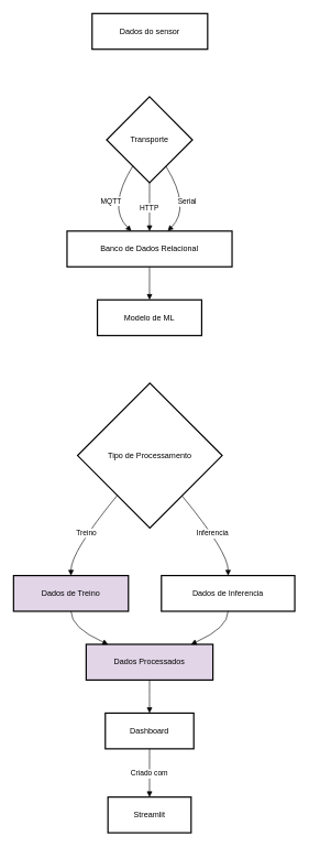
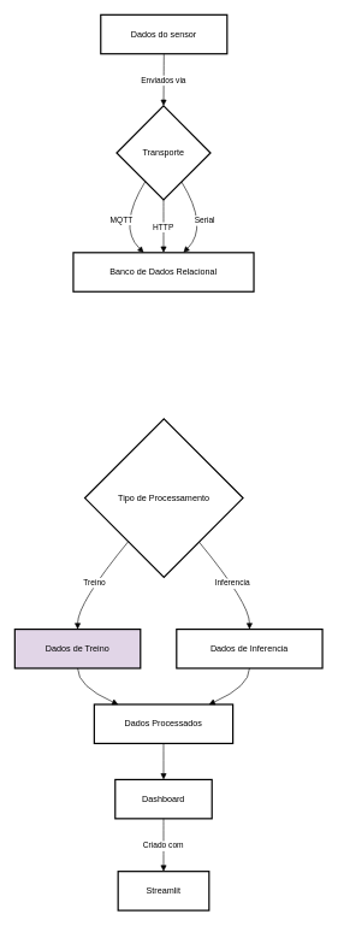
  <mxCell id="0" />
  <mxCell id="1" parent="0" />
  <mxCell id="2" value="Dados do sensor" style="whiteSpace=wrap;strokeWidth=2;" vertex="1" parent="1"><mxGeometry x="139" y="20" width="175" height="54" as="geometry" /></mxCell>
  <mxCell id="3" value="Transporte" style="rhombus;strokeWidth=2;whiteSpace=wrap;" vertex="1" parent="1"><mxGeometry x="161" y="146" width="130" height="130" as="geometry" /></mxCell>
  <mxCell id="4" value="Banco de Dados Relacional" style="whiteSpace=wrap;strokeWidth=2;" vertex="1" parent="1"><mxGeometry x="101" y="349" width="250" height="54" as="geometry" /></mxCell>
- <mxCell id="5" value="Modelo de ML" style="whiteSpace=wrap;strokeWidth=2;" vertex="1" parent="1"><mxGeometry x="147" y="453" width="158" height="54" as="geometry" /></mxCell>
  <mxCell id="6" value="Tipo de Processamento" style="rhombus;strokeWidth=2;whiteSpace=wrap;" vertex="1" parent="1"><mxGeometry x="117" y="579" width="219" height="219" as="geometry" /></mxCell>
  <mxCell id="7" value="Dados de Treino" style="whiteSpace=wrap;strokeWidth=2;fillColor=#e1d5e7;" vertex="1" parent="1"><mxGeometry x="20" y="870" width="174" height="54" as="geometry" /></mxCell>
  <mxCell id="8" value="Dados de Inferencia" style="whiteSpace=wrap;strokeWidth=2;" vertex="1" parent="1"><mxGeometry x="244" y="870" width="202" height="54" as="geometry" /></mxCell>
- <mxCell id="9" value="Dados Processados" style="whiteSpace=wrap;strokeWidth=2;fillColor=#e1d5e7;" vertex="1" parent="1"><mxGeometry x="130" y="974" width="192" height="54" as="geometry" /></mxCell>
+ <mxCell id="9" value="Dados Processados" style="whiteSpace=wrap;strokeWidth=2;" vertex="1" parent="1"><mxGeometry x="130" y="974" width="192" height="54" as="geometry" /></mxCell>
  <mxCell id="10" value="Dashboard" style="whiteSpace=wrap;strokeWidth=2;" vertex="1" parent="1"><mxGeometry x="159" y="1078" width="134" height="54" as="geometry" /></mxCell>
  <mxCell id="11" value="Streamlit" style="whiteSpace=wrap;strokeWidth=2;" vertex="1" parent="1"><mxGeometry x="163" y="1205" width="126" height="54" as="geometry" /></mxCell>
+ <mxCell id="12" value="Enviados via" style="curved=1;startArrow=none;endArrow=block;exitX=0.5;exitY=1;entryX=0.5;entryY=0;" edge="1" parent="1" source="2" target="3"><mxGeometry relative="1" as="geometry"><Array as="points" /></mxGeometry></mxCell>
  <mxCell id="13" value="MQTT" style="curved=1;startArrow=none;endArrow=block;exitX=0.18;exitY=1;entryX=0.39;entryY=0;" edge="1" parent="1" source="3" target="4"><mxGeometry relative="1" as="geometry"><Array as="points"><mxPoint x="162" y="313" /></Array></mxGeometry></mxCell>
  <mxCell id="14" value="HTTP" style="curved=1;startArrow=none;endArrow=block;exitX=0.5;exitY=1;entryX=0.5;entryY=0;" edge="1" parent="1" source="3" target="4"><mxGeometry relative="1" as="geometry"><Array as="points" /></mxGeometry></mxCell>
  <mxCell id="15" value="Serial" style="curved=1;startArrow=none;endArrow=block;exitX=0.81;exitY=1;entryX=0.61;entryY=0;" edge="1" parent="1" source="3" target="4"><mxGeometry relative="1" as="geometry"><Array as="points"><mxPoint x="289" y="313" /></Array></mxGeometry></mxCell>
- <mxCell id="16" value="" style="curved=1;startArrow=none;endArrow=block;exitX=0.5;exitY=1;entryX=0.5;entryY=0;" edge="1" parent="1" source="4" target="5"><mxGeometry relative="1" as="geometry"><Array as="points" /></mxGeometry></mxCell>
  <mxCell id="17" value="Treino" style="curved=1;startArrow=none;endArrow=block;exitX=0.09;exitY=1;entryX=0.5;entryY=0.01;" edge="1" parent="1" source="6" target="7"><mxGeometry relative="1" as="geometry"><Array as="points"><mxPoint x="107" y="834" /></Array></mxGeometry></mxCell>
  <mxCell id="18" value="Inferencia" style="curved=1;startArrow=none;endArrow=block;exitX=0.9;exitY=1;entryX=0.5;entryY=0.01;" edge="1" parent="1" source="6" target="8"><mxGeometry relative="1" as="geometry"><Array as="points"><mxPoint x="345" y="834" /></Array></mxGeometry></mxCell>
  <mxCell id="19" value="" style="curved=1;startArrow=none;endArrow=block;exitX=0.5;exitY=1.01;entryX=0.18;entryY=0.01;" edge="1" parent="1" source="7" target="9"><mxGeometry relative="1" as="geometry"><Array as="points"><mxPoint x="107" y="949" /></Array></mxGeometry></mxCell>
  <mxCell id="20" value="" style="curved=1;startArrow=none;endArrow=block;exitX=0.5;exitY=1.01;entryX=0.82;entryY=0.01;" edge="1" parent="1" source="8" target="9"><mxGeometry relative="1" as="geometry"><Array as="points"><mxPoint x="345" y="949" /></Array></mxGeometry></mxCell>
  <mxCell id="21" value="" style="curved=1;startArrow=none;endArrow=block;exitX=0.5;exitY=1.01;entryX=0.5;entryY=0.01;" edge="1" parent="1" source="9" target="10"><mxGeometry relative="1" as="geometry"><Array as="points" /></mxGeometry></mxCell>
  <mxCell id="22" value="Criado com" style="curved=1;startArrow=none;endArrow=block;exitX=0.5;exitY=1.01;entryX=0.5;entryY=0;" edge="1" parent="1" source="10" target="11"><mxGeometry relative="1" as="geometry"><Array as="points" /></mxGeometry></mxCell>
